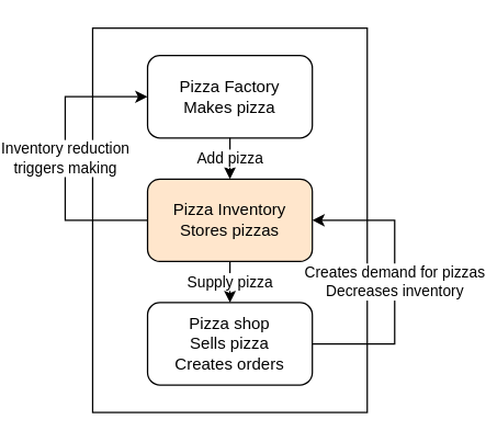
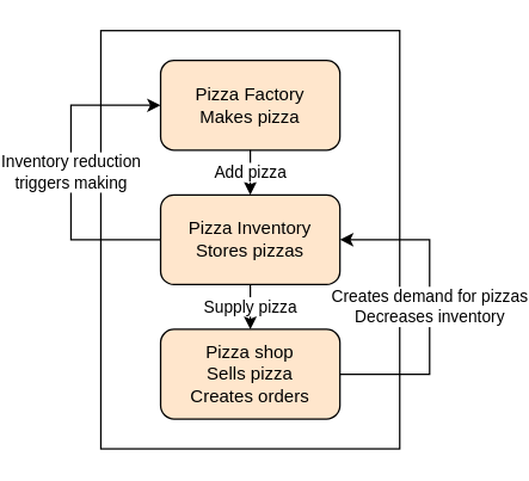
  <mxCell id="0" />
  <mxCell id="1" parent="0" />
  <mxCell id="2" value="" style="rounded=0;whiteSpace=wrap;html=1;" parent="1" vertex="1"><mxGeometry x="40" y="20" width="200" height="280" as="geometry" /></mxCell>
- <mxCell id="3" value="&lt;div&gt;Pizza shop&lt;br&gt;Sells pizza&lt;br&gt;&lt;/div&gt;&lt;div&gt;Creates orders&lt;br&gt;&lt;/div&gt;" style="rounded=1;whiteSpace=wrap;html=1;" parent="1" vertex="1"><mxGeometry x="80" y="220" width="120" height="60" as="geometry" /></mxCell>
+ <mxCell id="3" value="&lt;div&gt;Pizza shop&lt;br&gt;Sells pizza&lt;br&gt;&lt;/div&gt;&lt;div&gt;Creates orders&lt;br&gt;&lt;/div&gt;" style="rounded=1;whiteSpace=wrap;html=1;fillColor=#ffe6cc;" parent="1" vertex="1"><mxGeometry x="80" y="220" width="120" height="60" as="geometry" /></mxCell>
  <mxCell id="4" value="&lt;div&gt;Pizza Inventory&lt;/div&gt;&lt;div&gt;Stores pizzas&lt;br&gt;&lt;/div&gt;" style="rounded=1;whiteSpace=wrap;html=1;fillColor=#ffe6cc;" parent="1" vertex="1"><mxGeometry x="80" y="130" width="120" height="60" as="geometry" /></mxCell>
- <mxCell id="5" value="&lt;div&gt;Pizza Factory&lt;/div&gt;&lt;div&gt;Makes pizza&lt;br&gt;&lt;/div&gt;" style="rounded=1;whiteSpace=wrap;html=1;" parent="1" vertex="1"><mxGeometry x="80" y="40" width="120" height="60" as="geometry" /></mxCell>
+ <mxCell id="5" value="&lt;div&gt;Pizza Factory&lt;/div&gt;&lt;div&gt;Makes pizza&lt;br&gt;&lt;/div&gt;" style="rounded=1;whiteSpace=wrap;html=1;fillColor=#ffe6cc;" parent="1" vertex="1"><mxGeometry x="80" y="40" width="120" height="60" as="geometry" /></mxCell>
  <mxCell id="6" value="&lt;div&gt;Creates demand for pizzas&lt;br&gt;&lt;/div&gt;&lt;div&gt;Decreases inventory&lt;br&gt;&lt;/div&gt;" style="endArrow=classic;html=1;rounded=0;exitX=1;exitY=0.5;exitDx=0;exitDy=0;entryX=1;entryY=0.5;entryDx=0;entryDy=0;" parent="1" source="3" target="4" edge="1"><mxGeometry width="50" height="50" relative="1" as="geometry"><mxPoint x="420" y="420" as="sourcePoint" /><mxPoint x="470" y="370" as="targetPoint" /><Array as="points"><mxPoint x="260" y="250" /><mxPoint x="260" y="210" /><mxPoint x="260" y="160" /></Array></mxGeometry></mxCell>
  <mxCell id="7" value="&lt;div&gt;Inventory reduction &lt;br&gt;&lt;/div&gt;&lt;div&gt;triggers making&lt;br&gt;&lt;/div&gt;" style="endArrow=classic;html=1;rounded=0;exitX=0;exitY=0.5;exitDx=0;exitDy=0;entryX=0;entryY=0.5;entryDx=0;entryDy=0;" parent="1" source="4" target="5" edge="1"><mxGeometry width="50" height="50" relative="1" as="geometry"><mxPoint x="420" y="420" as="sourcePoint" /><mxPoint x="470" y="370" as="targetPoint" /><Array as="points"><mxPoint y="160" x="20" /><mxPoint y="70" x="20" /></Array></mxGeometry></mxCell>
  <mxCell id="8" value="Add pizza" style="endArrow=classic;html=1;rounded=0;exitX=0.5;exitY=1;exitDx=0;exitDy=0;entryX=0.5;entryY=0;entryDx=0;entryDy=0;" parent="1" source="5" target="4" edge="1"><mxGeometry width="50" height="50" relative="1" as="geometry"><mxPoint x="420" y="420" as="sourcePoint" /><mxPoint x="470" y="370" as="targetPoint" /></mxGeometry></mxCell>
  <mxCell id="9" value="Supply pizza" style="endArrow=classic;html=1;rounded=0;exitX=0.5;exitY=1;exitDx=0;exitDy=0;" parent="1" source="4" target="3" edge="1"><mxGeometry width="50" height="50" relative="1" as="geometry"><mxPoint x="420" y="420" as="sourcePoint" /><mxPoint x="470" y="370" as="targetPoint" /></mxGeometry></mxCell>
